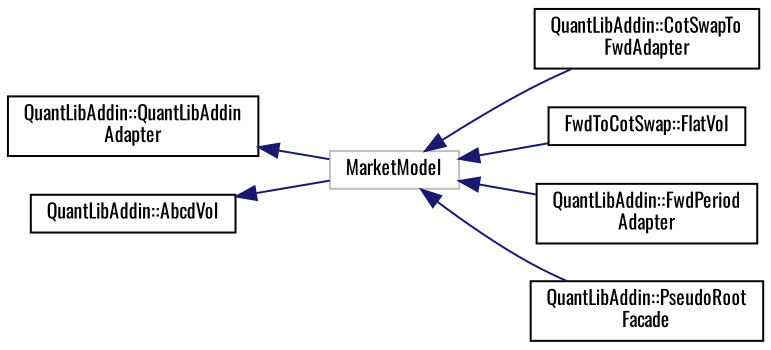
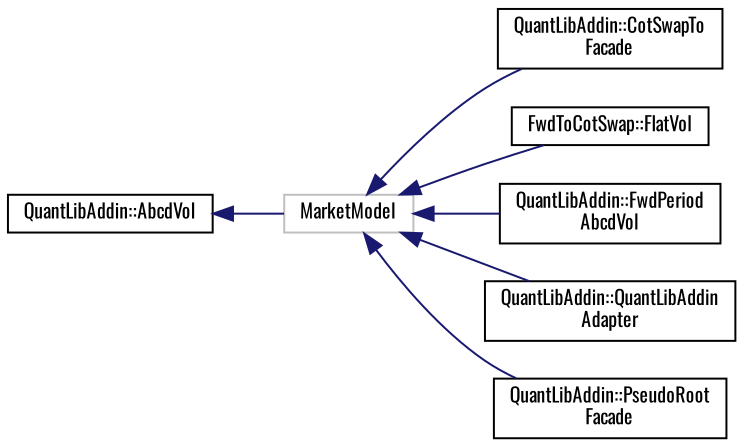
  digraph {
    fontname=Oswald
    rankdir=LR
    node [color=black fillcolor=white fontname=Oswald fontsize=10 shape=record style=filled]
    edge [color=midnightblue dir=back fontname=Oswald fontsize=10 labelfontname=Helvetica labelfontsize=10 style=solid]
    n1 [color=grey75 height=0.2 label=MarketModel width=0.4]
-   n2 [height=0.2 label="QuantLibAddin::CotSwapTo\lFwdAdapter" width=0.4]
+   n2 [height=0.2 label="QuantLibAddin::CotSwapTo\lFacade" width=0.4]
    n3 [height=0.2 label="FwdToCotSwap::FlatVol" width=0.4]
-   n4 [height=0.2 label="QuantLibAddin::FwdPeriod\lAdapter" width=0.4]
+   n4 [height=0.2 label="QuantLibAddin::FwdPeriod\lAbcdVol" width=0.4]
    n5 [height=0.2 label="QuantLibAddin::QuantLibAddin\lAdapter" width=0.4]
    n6 [height=0.2 label="QuantLibAddin::PseudoRoot\lFacade" width=0.4]
    n7 [height=0.2 label="QuantLibAddin::AbcdVol" width=0.4]
    n1 -> n2
    n1 -> n3
    n1 -> n4
-   n5 -> n1
+   n1 -> n5
    n1 -> n6
    n7 -> n1
  }
